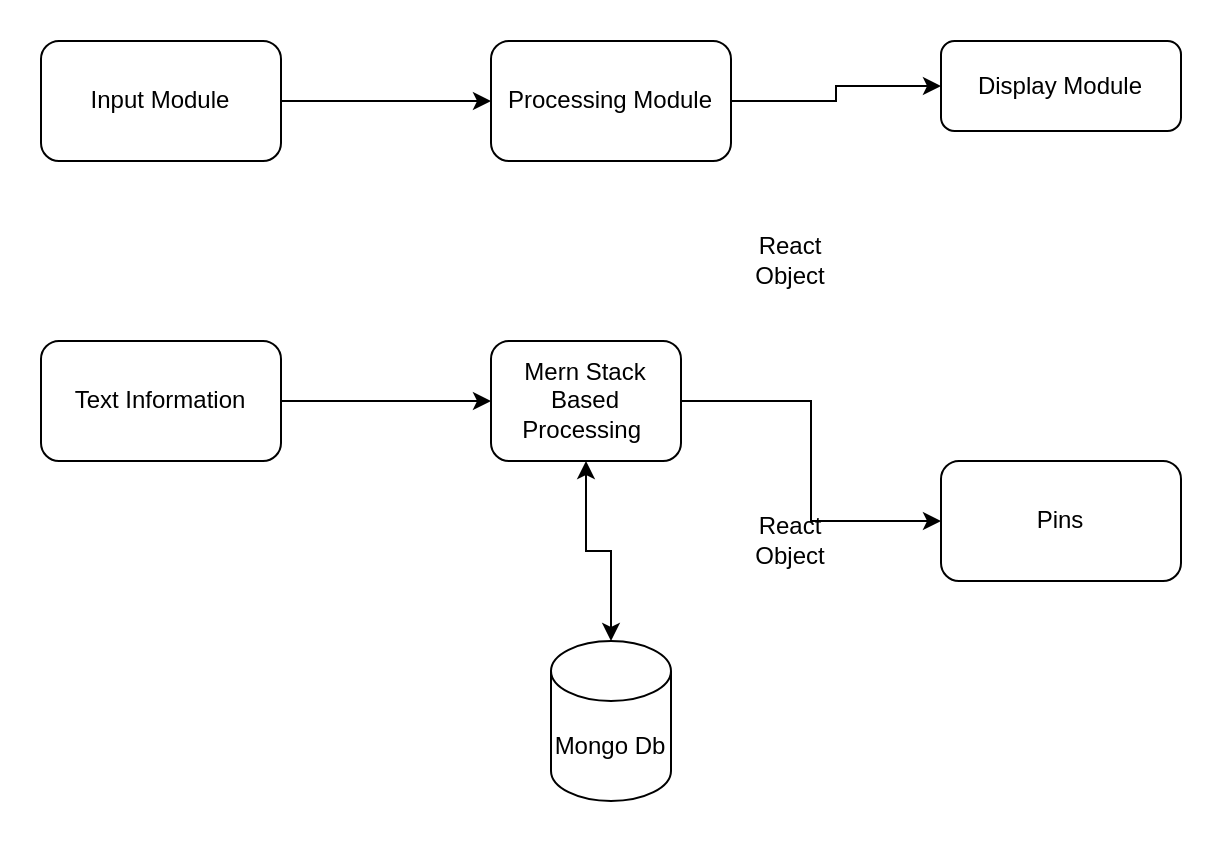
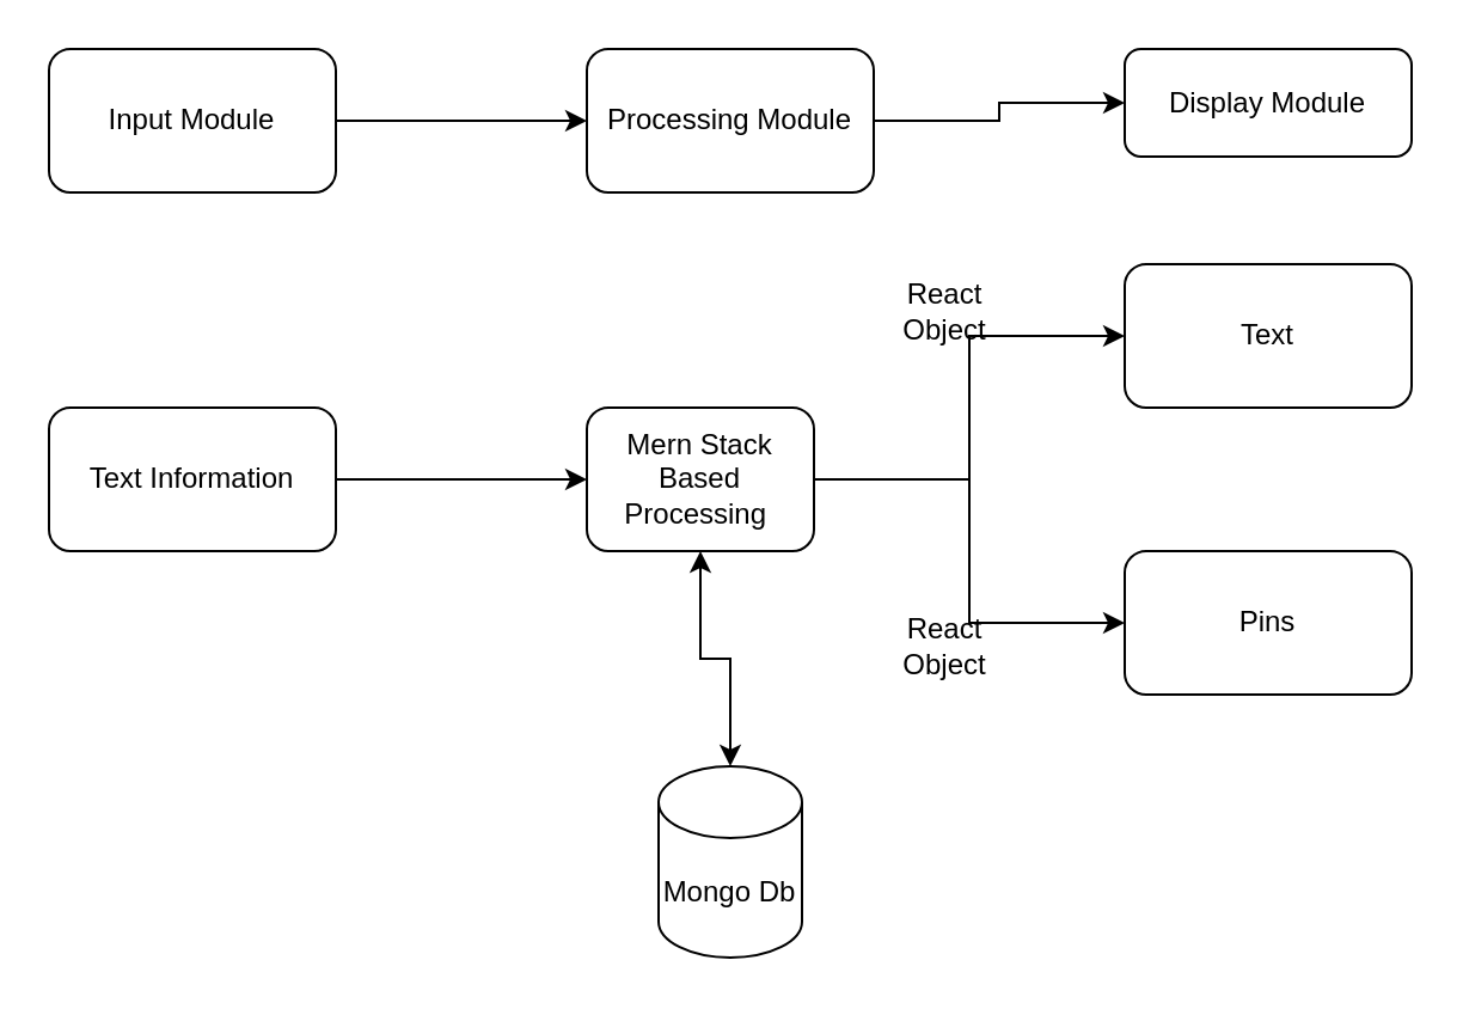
  <mxCell id="0" />
  <mxCell id="1" parent="0" />
  <mxCell id="2" style="edgeStyle=orthogonalEdgeStyle;rounded=0;orthogonalLoop=1;jettySize=auto;html=1;entryX=0;entryY=0.5;entryDx=0;entryDy=0;startArrow=none;startFill=0;" edge="1" parent="1" source="3" target="5"><mxGeometry relative="1" as="geometry" /></mxCell>
  <mxCell id="3" value="Input Module" style="rounded=1;whiteSpace=wrap;html=1;" vertex="1" parent="1"><mxGeometry x="20" y="20" width="120" height="60" as="geometry" /></mxCell>
  <mxCell id="4" style="edgeStyle=orthogonalEdgeStyle;rounded=0;orthogonalLoop=1;jettySize=auto;html=1;startArrow=none;startFill=0;" edge="1" parent="1" source="5" target="6"><mxGeometry relative="1" as="geometry" /></mxCell>
  <mxCell id="5" value="Processing Module" style="rounded=1;whiteSpace=wrap;html=1;" vertex="1" parent="1"><mxGeometry x="245" y="20" width="120" height="60" as="geometry" /></mxCell>
  <mxCell id="6" value="Display Module" style="rounded=1;whiteSpace=wrap;html=1;" vertex="1" parent="1"><mxGeometry x="470" y="20" width="120" height="45" as="geometry" /></mxCell>
  <mxCell id="7" value="" style="group" vertex="1" connectable="0" parent="1"><mxGeometry x="20" y="110" width="570" height="290" as="geometry" /></mxCell>
  <mxCell id="8" value="Text Information" style="rounded=1;whiteSpace=wrap;html=1;" vertex="1" parent="7"><mxGeometry y="60" width="120" height="60" as="geometry" /></mxCell>
  <mxCell id="9" value="Mern Stack Based Processing&amp;nbsp;" style="rounded=1;whiteSpace=wrap;html=1;" vertex="1" parent="7"><mxGeometry x="225" y="60" width="95" height="60" as="geometry" /></mxCell>
  <mxCell id="10" style="edgeStyle=orthogonalEdgeStyle;rounded=0;orthogonalLoop=1;jettySize=auto;html=1;" edge="1" parent="7" source="8" target="9"><mxGeometry relative="1" as="geometry" /></mxCell>
+ <mxCell id="11" value="Text" style="whiteSpace=wrap;html=1;rounded=1;" vertex="1" parent="7"><mxGeometry x="450" width="120" height="60" as="geometry" /></mxCell>
+ <mxCell id="12" value="" style="edgeStyle=orthogonalEdgeStyle;rounded=0;orthogonalLoop=1;jettySize=auto;html=1;" edge="1" parent="7" source="9" target="11"><mxGeometry relative="1" as="geometry" /></mxCell>
  <mxCell id="13" value="Pins" style="whiteSpace=wrap;html=1;rounded=1;" vertex="1" parent="7"><mxGeometry x="450" y="120" width="120" height="60" as="geometry" /></mxCell>
  <mxCell id="14" value="React Object" style="text;html=1;strokeColor=none;fillColor=none;align=center;verticalAlign=middle;whiteSpace=wrap;rounded=0;" vertex="1" parent="7"><mxGeometry x="360" y="10" width="30" height="20" as="geometry" /></mxCell>
  <mxCell id="15" value="Mongo Db" style="shape=cylinder3;whiteSpace=wrap;html=1;boundedLbl=1;backgroundOutline=1;size=15;" vertex="1" parent="7"><mxGeometry x="255" y="210" width="60" height="80" as="geometry" /></mxCell>
  <mxCell id="16" value="React Object" style="text;html=1;strokeColor=none;fillColor=none;align=center;verticalAlign=middle;whiteSpace=wrap;rounded=0;" vertex="1" parent="7"><mxGeometry x="360" y="150" width="30" height="20" as="geometry" /></mxCell>
  <mxCell id="17" value="" style="edgeStyle=orthogonalEdgeStyle;rounded=0;orthogonalLoop=1;jettySize=auto;html=1;" edge="1" parent="7" source="9" target="13"><mxGeometry relative="1" as="geometry" /></mxCell>
  <mxCell id="18" style="edgeStyle=orthogonalEdgeStyle;rounded=0;orthogonalLoop=1;jettySize=auto;html=1;startArrow=classic;startFill=1;" edge="1" parent="7" source="9" target="15"><mxGeometry relative="1" as="geometry"><mxPoint x="230" y="585" as="sourcePoint" /></mxGeometry></mxCell>
